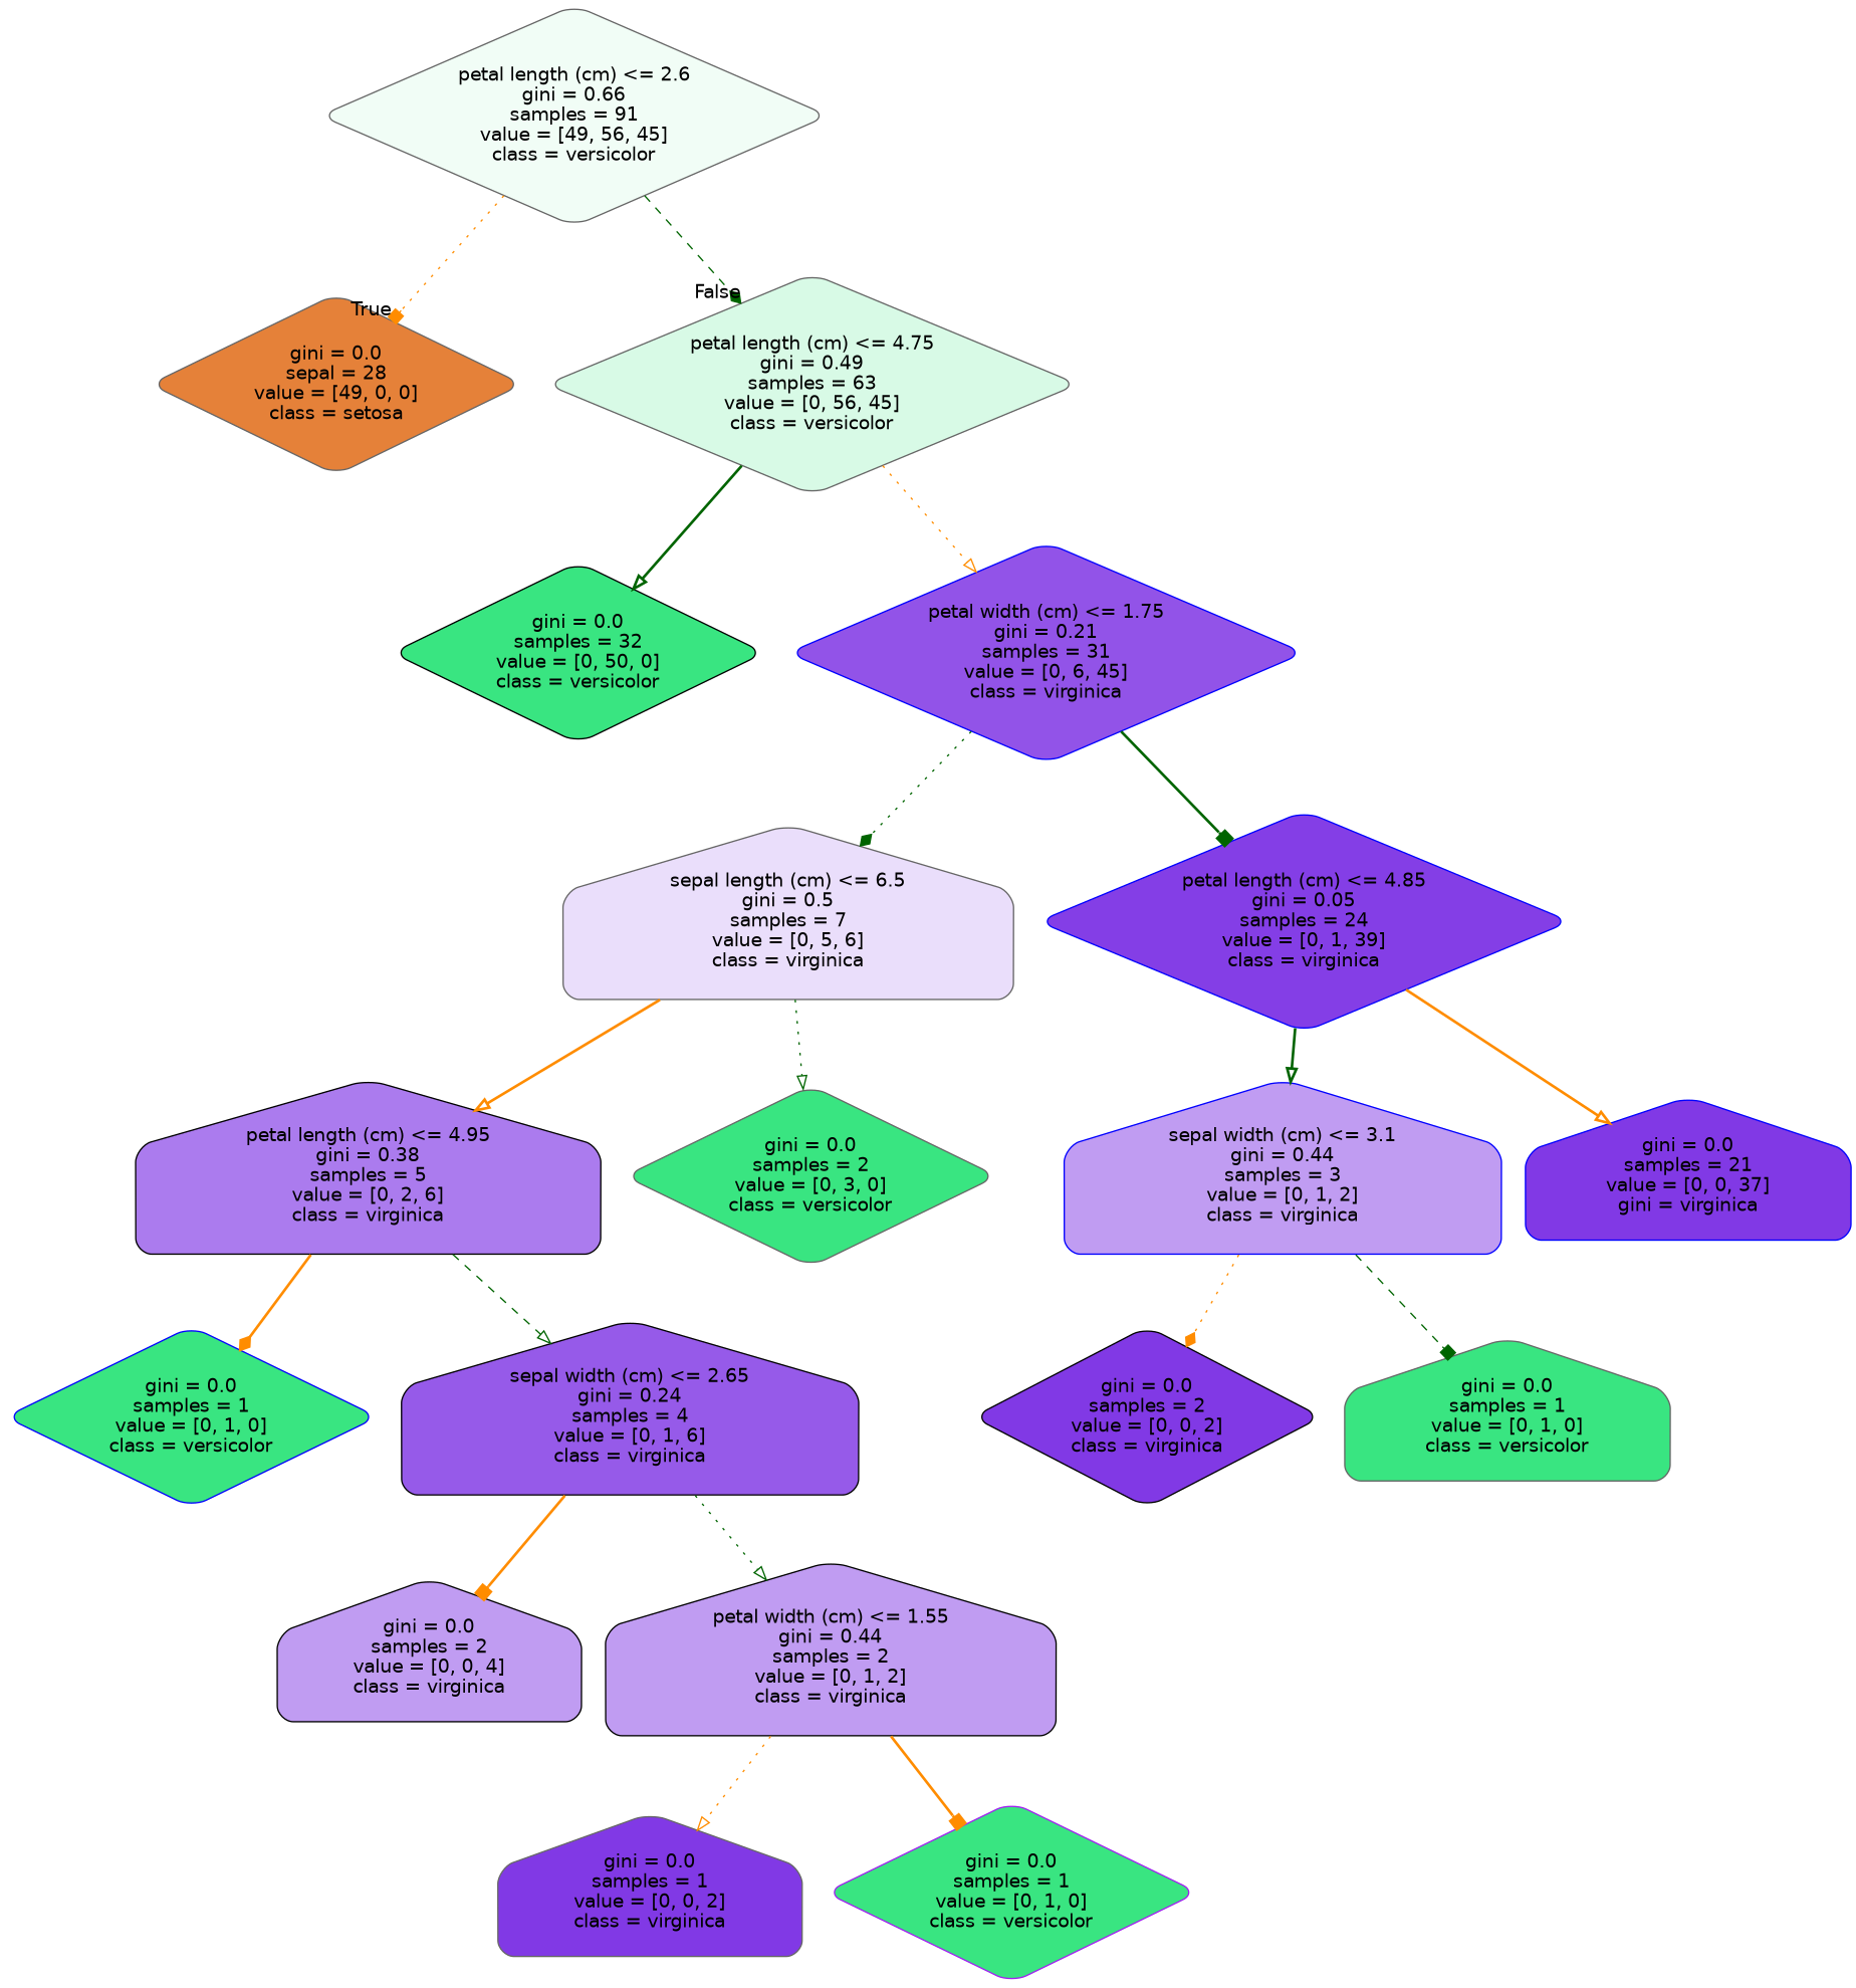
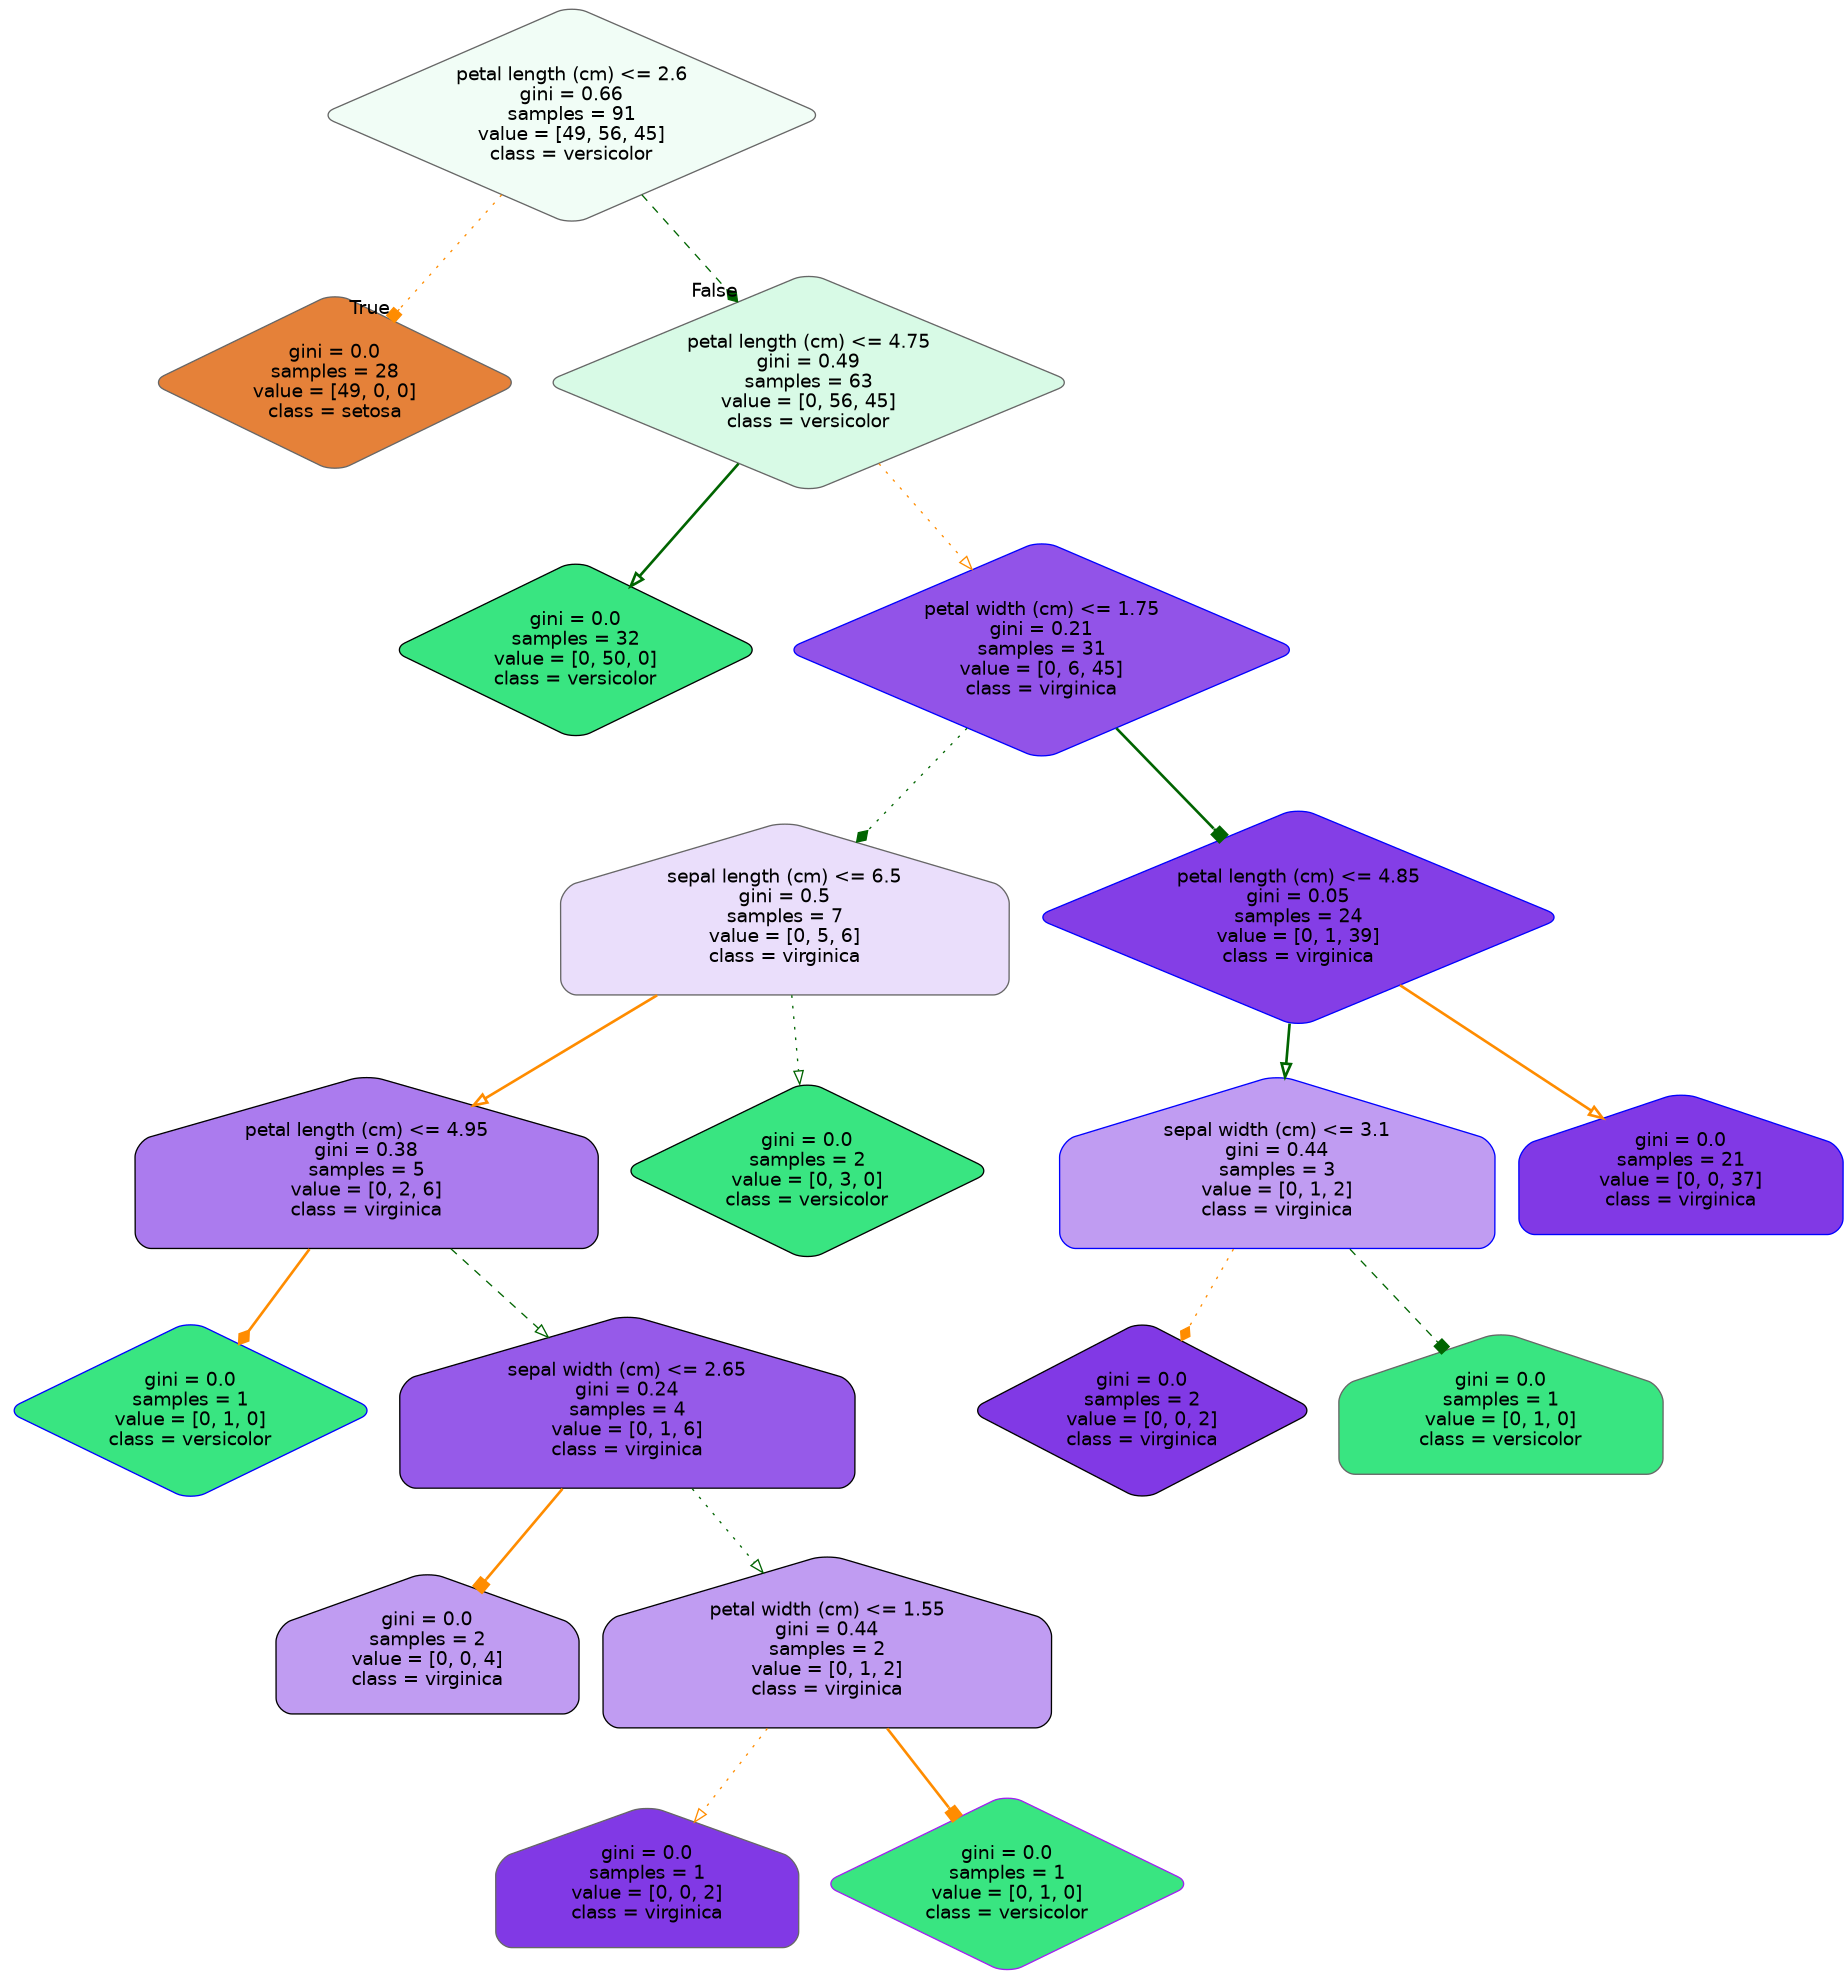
  digraph {
    node [color=gray40 fillcolor="#39e581" fontname=helvetica shape=diamond style="filled, rounded"]
    edge [arrowhead=onormal color=darkorange fontname=helvetica style=bold]
    n1 [fillcolor="#f1fdf6" label="petal length (cm) <= 2.6\ngini = 0.66\nsamples = 91\nvalue = [49, 56, 45]\nclass = versicolor"]
-   n2 [fillcolor="#e58139" label="gini = 0.0\nsepal = 28\nvalue = [49, 0, 0]\nclass = setosa"]
+   n2 [fillcolor="#e58139" label="gini = 0.0\nsamples = 28\nvalue = [49, 0, 0]\nclass = setosa"]
    n3 [fillcolor="#d8fae6" label="petal length (cm) <= 4.75\ngini = 0.49\nsamples = 63\nvalue = [0, 56, 45]\nclass = versicolor"]
    n4 [color=black label="gini = 0.0\nsamples = 32\nvalue = [0, 50, 0]\nclass = versicolor"]
    n5 [color=blue fillcolor="#9253e8" label="petal width (cm) <= 1.75\ngini = 0.21\nsamples = 31\nvalue = [0, 6, 45]\nclass = virginica"]
    n6 [fillcolor="#eadefb" label="sepal length (cm) <= 6.5\ngini = 0.5\nsamples = 7\nvalue = [0, 5, 6]\nclass = virginica" shape=house]
    n7 [color=blue fillcolor="#843ee6" label="petal length (cm) <= 4.85\ngini = 0.05\nsamples = 24\nvalue = [0, 1, 39]\nclass = virginica"]
    n8 [color=black fillcolor="#ab7bee" label="petal length (cm) <= 4.95\ngini = 0.38\nsamples = 5\nvalue = [0, 2, 6]\nclass = virginica" shape=house]
-   n9 [label="gini = 0.0\nsamples = 2\nvalue = [0, 3, 0]\nclass = versicolor"]
+   n9 [color=black label="gini = 0.0\nsamples = 2\nvalue = [0, 3, 0]\nclass = versicolor"]
    n10 [color=blue fillcolor="#c09cf2" label="sepal width (cm) <= 3.1\ngini = 0.44\nsamples = 3\nvalue = [0, 1, 2]\nclass = virginica" shape=house]
-   n11 [color=blue fillcolor="#8139e5" label="gini = 0.0\nsamples = 21\nvalue = [0, 0, 37]\ngini = virginica" shape=house]
+   n11 [color=blue fillcolor="#8139e5" label="gini = 0.0\nsamples = 21\nvalue = [0, 0, 37]\nclass = virginica" shape=house]
    n12 [color=blue label="gini = 0.0\nsamples = 1\nvalue = [0, 1, 0]\nclass = versicolor"]
    n13 [color=black fillcolor="#965ae9" label="sepal width (cm) <= 2.65\ngini = 0.24\nsamples = 4\nvalue = [0, 1, 6]\nclass = virginica" shape=house]
    n14 [color=black fillcolor="#c09cf2" label="gini = 0.0\nsamples = 2\nvalue = [0, 0, 4]\nclass = virginica" shape=house]
    n15 [color=black fillcolor="#c09cf2" label="petal width (cm) <= 1.55\ngini = 0.44\nsamples = 2\nvalue = [0, 1, 2]\nclass = virginica" shape=house]
    n16 [fillcolor="#8139e5" label="gini = 0.0\nsamples = 1\nvalue = [0, 0, 2]\nclass = virginica" shape=house]
    n17 [color=purple label="gini = 0.0\nsamples = 1\nvalue = [0, 1, 0]\nclass = versicolor"]
    n18 [color=black fillcolor="#8139e5" label="gini = 0.0\nsamples = 2\nvalue = [0, 0, 2]\nclass = virginica"]
    n19 [label="gini = 0.0\nsamples = 1\nvalue = [0, 1, 0]\nclass = versicolor" shape=house]
    n1 -> n2 [arrowhead=box headlabel=True labelangle=45 labeldistance=2.5 style=dotted]
    n1 -> n3 [arrowhead=diamond color=darkgreen headlabel=False labelangle=-45 labeldistance=2.5 style=dashed]
    n3 -> n4 [color=darkgreen]
    n3 -> n5 [style=dotted]
    n5 -> n6 [arrowhead=diamond color=darkgreen style=dotted]
    n5 -> n7 [arrowhead=box color=darkgreen]
    n6 -> n8
    n6 -> n9 [color=darkgreen style=dotted]
    n7 -> n10 [color=darkgreen]
    n7 -> n11
    n8 -> n12 [arrowhead=diamond]
    n8 -> n13 [color=darkgreen style=dashed]
    n10 -> n18 [arrowhead=diamond style=dotted]
    n10 -> n19 [arrowhead=box color=darkgreen style=dashed]
    n13 -> n14 [arrowhead=box]
    n13 -> n15 [color=darkgreen style=dotted]
    n15 -> n16 [style=dotted]
    n15 -> n17 [arrowhead=box]
  }
